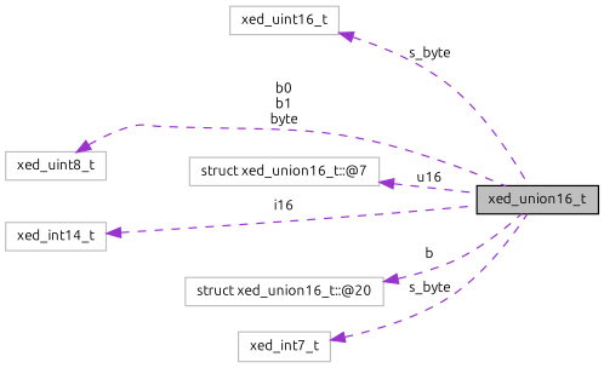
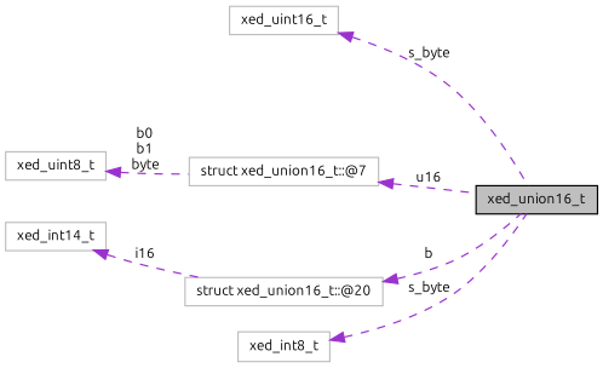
  digraph {
    fontname=Ubuntu
    rankdir=LR
    node [color=grey75 fontname=Ubuntu fontsize=10 shape=record]
    edge [color=darkorchid3 dir=back fontname=Ubuntu fontsize=10 labelfontname=FreeSans labelfontsize=10 style=dashed]
    n1 [color=black fillcolor=grey75 fontcolor=black height=0.2 label=xed_union16_t style=filled width=0.4]
    n2 [height=0.2 label=xed_uint16_t width=0.4]
    n3 [height=0.2 label="struct xed_union16_t::@7" width=0.4]
    n4 [height=0.2 label="struct xed_union16_t::@20" width=0.4]
    n5 [height=0.2 label=xed_uint8_t width=0.4]
    n6 [height=0.2 label=xed_int14_t width=0.4]
-   n7 [height=0.2 label=xed_int7_t width=0.4]
+   n7 [height=0.2 label=xed_int8_t width=0.4]
    n2 -> n1 [label=s_byte]
    n3 -> n1 [label=u16]
    n4 -> n1 [label=b]
-   n5 -> n1 [label="b0\nb1\nbyte"]
-   n6 -> n1 [label=i16]
+   n5 -> n3 [label="b0\nb1\nbyte"]
+   n6 -> n4 [label=i16]
    n7 -> n1 [label=s_byte]
  }
